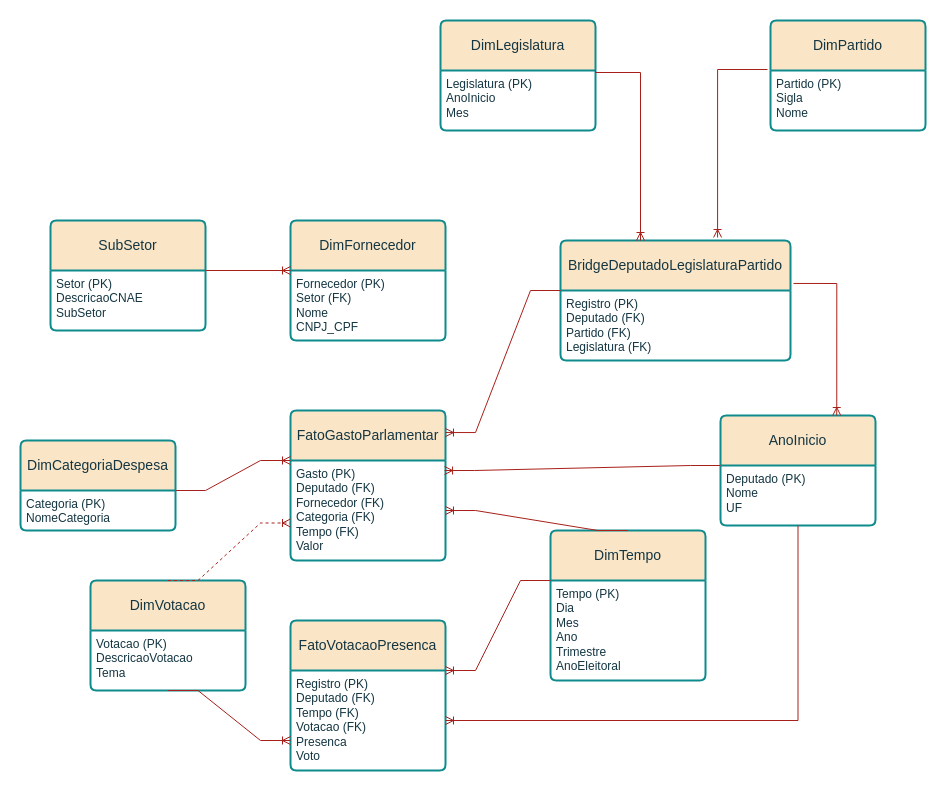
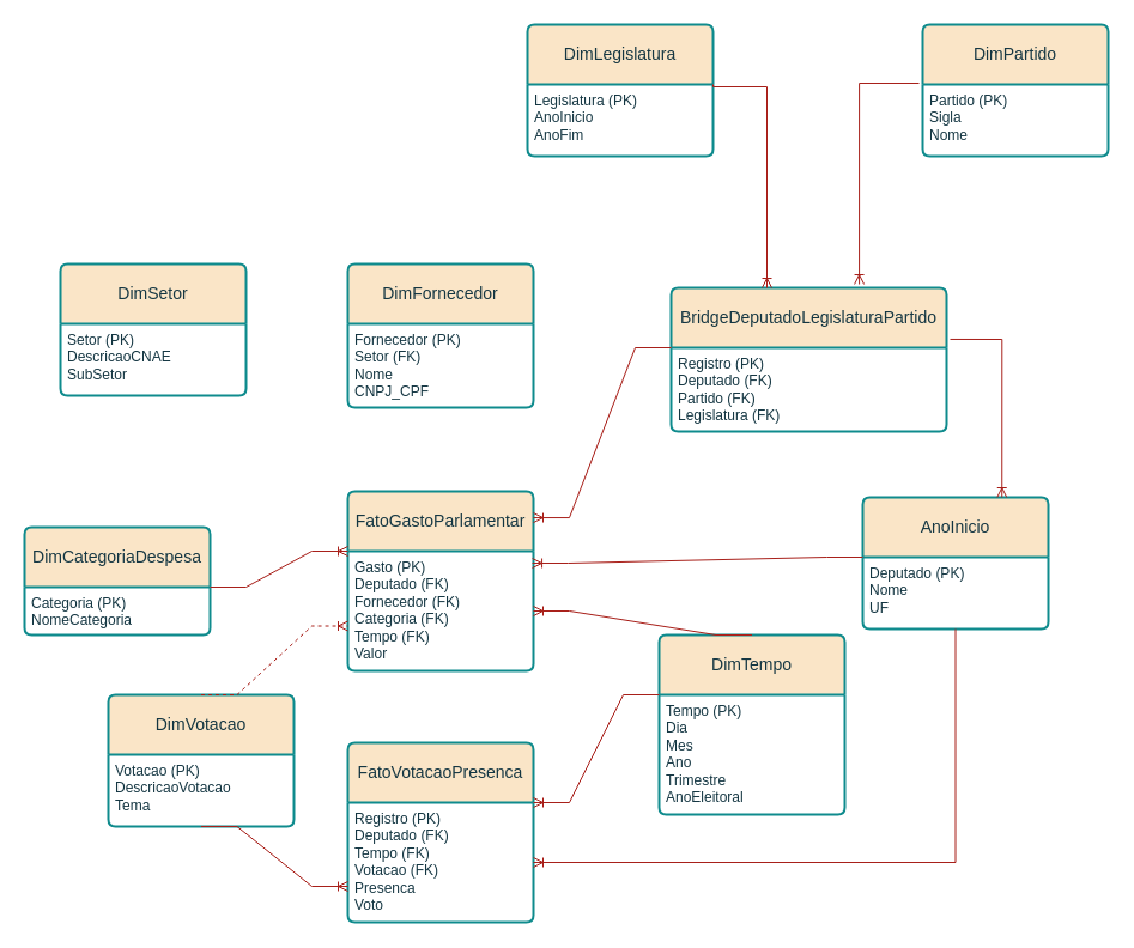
  <mxCell id="0" />
  <mxCell id="1" parent="0" />
  <mxCell id="2" value="FatoGastoParlamentar" style="swimlane;childLayout=stackLayout;horizontal=1;startSize=50;horizontalStack=0;rounded=1;fontSize=14;fontStyle=0;strokeWidth=2;resizeParent=0;resizeLast=1;shadow=0;dashed=0;align=center;arcSize=4;whiteSpace=wrap;html=1;labelBackgroundColor=none;fillColor=#FAE5C7;strokeColor=#0F8B8D;fontColor=#143642;" vertex="1" parent="1"><mxGeometry x="290" y="410" width="155" height="150" as="geometry" /></mxCell>
  <mxCell id="3" value="Gasto (PK)&lt;div&gt;Deputado (FK)&lt;br&gt;Fornecedor (FK)&lt;/div&gt;&lt;div&gt;Categoria (FK)&lt;/div&gt;&lt;div&gt;Tempo (FK)&lt;/div&gt;&lt;div&gt;Valor&lt;/div&gt;" style="align=left;strokeColor=none;fillColor=none;spacingLeft=4;spacingRight=4;fontSize=12;verticalAlign=top;resizable=0;rotatable=0;part=1;html=1;whiteSpace=wrap;labelBackgroundColor=none;fontColor=#143642;" vertex="1" parent="2"><mxGeometry y="50" width="155" height="100" as="geometry" /></mxCell>
  <mxCell id="4" value="FatoVotacaoPresenca" style="swimlane;childLayout=stackLayout;horizontal=1;startSize=50;horizontalStack=0;rounded=1;fontSize=14;fontStyle=0;strokeWidth=2;resizeParent=0;resizeLast=1;shadow=0;dashed=0;align=center;arcSize=4;whiteSpace=wrap;html=1;labelBackgroundColor=none;fillColor=#FAE5C7;strokeColor=#0F8B8D;fontColor=#143642;" vertex="1" parent="1"><mxGeometry x="290" y="620" width="155" height="150" as="geometry" /></mxCell>
  <mxCell id="5" value="Registro (PK)&lt;div&gt;Deputado (FK)&lt;/div&gt;&lt;div&gt;Tempo (FK)&lt;/div&gt;&lt;div&gt;Votacao (FK)&lt;/div&gt;&lt;div&gt;Presenca&lt;/div&gt;&lt;div&gt;Voto&lt;/div&gt;" style="align=left;strokeColor=none;fillColor=none;spacingLeft=4;spacingRight=4;fontSize=12;verticalAlign=top;resizable=0;rotatable=0;part=1;html=1;whiteSpace=wrap;labelBackgroundColor=none;fontColor=#143642;" vertex="1" parent="4"><mxGeometry y="50" width="155" height="100" as="geometry" /></mxCell>
  <mxCell id="6" value="BridgeDeputadoLegislaturaPartido" style="swimlane;childLayout=stackLayout;horizontal=1;startSize=50;horizontalStack=0;rounded=1;fontSize=14;fontStyle=0;strokeWidth=2;resizeParent=0;resizeLast=1;shadow=0;dashed=0;align=center;arcSize=4;whiteSpace=wrap;html=1;labelBackgroundColor=none;fillColor=#FAE5C7;strokeColor=#0F8B8D;fontColor=#143642;" vertex="1" parent="1"><mxGeometry x="560" y="240" width="230" height="120" as="geometry" /></mxCell>
  <mxCell id="7" value="Registro (PK)&lt;div&gt;Deputado (FK)&lt;/div&gt;&lt;div&gt;Partido (FK)&lt;/div&gt;&lt;div&gt;Legislatura (FK)&lt;/div&gt;" style="align=left;strokeColor=none;fillColor=none;spacingLeft=4;spacingRight=4;fontSize=12;verticalAlign=top;resizable=0;rotatable=0;part=1;html=1;whiteSpace=wrap;labelBackgroundColor=none;fontColor=#143642;" vertex="1" parent="6"><mxGeometry y="50" width="230" height="70" as="geometry" /></mxCell>
  <mxCell id="8" value="DimTempo" style="swimlane;childLayout=stackLayout;horizontal=1;startSize=50;horizontalStack=0;rounded=1;fontSize=14;fontStyle=0;strokeWidth=2;resizeParent=0;resizeLast=1;shadow=0;dashed=0;align=center;arcSize=4;whiteSpace=wrap;html=1;labelBackgroundColor=none;fillColor=#FAE5C7;strokeColor=#0F8B8D;fontColor=#143642;" vertex="1" parent="1"><mxGeometry x="550" y="530" width="155" height="150" as="geometry" /></mxCell>
  <mxCell id="9" value="Tempo (PK)&lt;div&gt;Dia&lt;/div&gt;&lt;div&gt;Mes&lt;/div&gt;&lt;div&gt;Ano&lt;/div&gt;&lt;div&gt;Trimestre&lt;/div&gt;&lt;div&gt;AnoEleitoral&lt;/div&gt;" style="align=left;strokeColor=none;fillColor=none;spacingLeft=4;spacingRight=4;fontSize=12;verticalAlign=top;resizable=0;rotatable=0;part=1;html=1;whiteSpace=wrap;labelBackgroundColor=none;fontColor=#143642;" vertex="1" parent="8"><mxGeometry y="50" width="155" height="100" as="geometry" /></mxCell>
  <mxCell id="10" value="DimFornecedor" style="swimlane;childLayout=stackLayout;horizontal=1;startSize=50;horizontalStack=0;rounded=1;fontSize=14;fontStyle=0;strokeWidth=2;resizeParent=0;resizeLast=1;shadow=0;dashed=0;align=center;arcSize=4;whiteSpace=wrap;html=1;labelBackgroundColor=none;fillColor=#FAE5C7;strokeColor=#0F8B8D;fontColor=#143642;" vertex="1" parent="1"><mxGeometry x="290" y="220" width="155" height="120" as="geometry" /></mxCell>
  <mxCell id="11" value="Fornecedor (PK)&lt;div&gt;Setor (FK)&lt;br&gt;&lt;div&gt;Nome&lt;/div&gt;&lt;div&gt;CNPJ_CPF&lt;/div&gt;&lt;div&gt;&lt;br&gt;&lt;/div&gt;&lt;/div&gt;" style="align=left;strokeColor=none;fillColor=none;spacingLeft=4;spacingRight=4;fontSize=12;verticalAlign=top;resizable=0;rotatable=0;part=1;html=1;whiteSpace=wrap;labelBackgroundColor=none;fontColor=#143642;" vertex="1" parent="10"><mxGeometry y="50" width="155" height="70" as="geometry" /></mxCell>
- <mxCell id="12" value="SubSetor" style="swimlane;childLayout=stackLayout;horizontal=1;startSize=50;horizontalStack=0;rounded=1;fontSize=14;fontStyle=0;strokeWidth=2;resizeParent=0;resizeLast=1;shadow=0;dashed=0;align=center;arcSize=4;whiteSpace=wrap;html=1;labelBackgroundColor=none;fillColor=#FAE5C7;strokeColor=#0F8B8D;fontColor=#143642;" vertex="1" parent="1"><mxGeometry x="50" y="220" width="155" height="110" as="geometry" /></mxCell>
+ <mxCell id="12" value="DimSetor" style="swimlane;childLayout=stackLayout;horizontal=1;startSize=50;horizontalStack=0;rounded=1;fontSize=14;fontStyle=0;strokeWidth=2;resizeParent=0;resizeLast=1;shadow=0;dashed=0;align=center;arcSize=4;whiteSpace=wrap;html=1;labelBackgroundColor=none;fillColor=#FAE5C7;strokeColor=#0F8B8D;fontColor=#143642;" vertex="1" parent="1"><mxGeometry x="50" y="220" width="155" height="110" as="geometry" /></mxCell>
  <mxCell id="13" value="&lt;div&gt;&lt;div&gt;Setor (PK)&lt;/div&gt;&lt;/div&gt;&lt;div&gt;DescricaoCNAE&lt;/div&gt;&lt;div&gt;SubSetor&lt;/div&gt;&lt;div&gt;&lt;br&gt;&lt;/div&gt;" style="align=left;strokeColor=none;fillColor=none;spacingLeft=4;spacingRight=4;fontSize=12;verticalAlign=top;resizable=0;rotatable=0;part=1;html=1;whiteSpace=wrap;labelBackgroundColor=none;fontColor=#143642;" vertex="1" parent="12"><mxGeometry y="50" width="155" height="60" as="geometry" /></mxCell>
  <mxCell id="14" value="DimCategoriaDespesa" style="swimlane;childLayout=stackLayout;horizontal=1;startSize=50;horizontalStack=0;rounded=1;fontSize=14;fontStyle=0;strokeWidth=2;resizeParent=0;resizeLast=1;shadow=0;dashed=0;align=center;arcSize=4;whiteSpace=wrap;html=1;labelBackgroundColor=none;fillColor=#FAE5C7;strokeColor=#0F8B8D;fontColor=#143642;" vertex="1" parent="1"><mxGeometry x="20" y="440" width="155" height="90" as="geometry" /></mxCell>
  <mxCell id="15" value="&lt;div&gt;&lt;div&gt;Categoria (PK)&lt;/div&gt;&lt;/div&gt;&lt;div&gt;NomeCategoria&lt;/div&gt;" style="align=left;strokeColor=none;fillColor=none;spacingLeft=4;spacingRight=4;fontSize=12;verticalAlign=top;resizable=0;rotatable=0;part=1;html=1;whiteSpace=wrap;labelBackgroundColor=none;fontColor=#143642;" vertex="1" parent="14"><mxGeometry y="50" width="155" height="40" as="geometry" /></mxCell>
  <mxCell id="16" value="AnoInicio" style="swimlane;childLayout=stackLayout;horizontal=1;startSize=50;horizontalStack=0;rounded=1;fontSize=14;fontStyle=0;strokeWidth=2;resizeParent=0;resizeLast=1;shadow=0;dashed=0;align=center;arcSize=4;whiteSpace=wrap;html=1;labelBackgroundColor=none;fillColor=#FAE5C7;strokeColor=#0F8B8D;fontColor=#143642;" vertex="1" parent="1"><mxGeometry x="720" y="415" width="155" height="110" as="geometry" /></mxCell>
  <mxCell id="17" value="Deputado (PK)&lt;div&gt;Nome&lt;/div&gt;&lt;div&gt;UF&lt;/div&gt;" style="align=left;strokeColor=none;fillColor=none;spacingLeft=4;spacingRight=4;fontSize=12;verticalAlign=top;resizable=0;rotatable=0;part=1;html=1;whiteSpace=wrap;labelBackgroundColor=none;fontColor=#143642;" vertex="1" parent="16"><mxGeometry y="50" width="155" height="60" as="geometry" /></mxCell>
  <mxCell id="18" value="DimPartido" style="swimlane;childLayout=stackLayout;horizontal=1;startSize=50;horizontalStack=0;rounded=1;fontSize=14;fontStyle=0;strokeWidth=2;resizeParent=0;resizeLast=1;shadow=0;dashed=0;align=center;arcSize=4;whiteSpace=wrap;html=1;labelBackgroundColor=none;fillColor=#FAE5C7;strokeColor=#0F8B8D;fontColor=#143642;" vertex="1" parent="1"><mxGeometry x="770" y="20" width="155" height="110" as="geometry" /></mxCell>
  <mxCell id="19" value="Partido (PK)&lt;div&gt;Sigla&lt;/div&gt;&lt;div&gt;Nome&lt;/div&gt;" style="align=left;strokeColor=none;fillColor=none;spacingLeft=4;spacingRight=4;fontSize=12;verticalAlign=top;resizable=0;rotatable=0;part=1;html=1;whiteSpace=wrap;labelBackgroundColor=none;fontColor=#143642;" vertex="1" parent="18"><mxGeometry y="50" width="155" height="60" as="geometry" /></mxCell>
  <mxCell id="20" value="DimLegislatura" style="swimlane;childLayout=stackLayout;horizontal=1;startSize=50;horizontalStack=0;rounded=1;fontSize=14;fontStyle=0;strokeWidth=2;resizeParent=0;resizeLast=1;shadow=0;dashed=0;align=center;arcSize=4;whiteSpace=wrap;html=1;labelBackgroundColor=none;fillColor=#FAE5C7;strokeColor=#0F8B8D;fontColor=#143642;" vertex="1" parent="1"><mxGeometry x="440" y="20" width="155" height="110" as="geometry" /></mxCell>
- <mxCell id="21" value="Legislatura (PK)&lt;div&gt;AnoInicio&lt;/div&gt;&lt;div&gt;Mes&lt;/div&gt;" style="align=left;strokeColor=none;fillColor=none;spacingLeft=4;spacingRight=4;fontSize=12;verticalAlign=top;resizable=0;rotatable=0;part=1;html=1;whiteSpace=wrap;labelBackgroundColor=none;fontColor=#143642;" vertex="1" parent="20"><mxGeometry y="50" width="155" height="60" as="geometry" /></mxCell>
+ <mxCell id="21" value="Legislatura (PK)&lt;div&gt;AnoInicio&lt;/div&gt;&lt;div&gt;AnoFim&lt;/div&gt;" style="align=left;strokeColor=none;fillColor=none;spacingLeft=4;spacingRight=4;fontSize=12;verticalAlign=top;resizable=0;rotatable=0;part=1;html=1;whiteSpace=wrap;labelBackgroundColor=none;fontColor=#143642;" vertex="1" parent="20"><mxGeometry y="50" width="155" height="60" as="geometry" /></mxCell>
  <mxCell id="22" value="DimVotacao" style="swimlane;childLayout=stackLayout;horizontal=1;startSize=50;horizontalStack=0;rounded=1;fontSize=14;fontStyle=0;strokeWidth=2;resizeParent=0;resizeLast=1;shadow=0;dashed=0;align=center;arcSize=4;whiteSpace=wrap;html=1;labelBackgroundColor=none;fillColor=#FAE5C7;strokeColor=#0F8B8D;fontColor=#143642;" vertex="1" parent="1"><mxGeometry x="90" y="580" width="155" height="110" as="geometry" /></mxCell>
  <mxCell id="23" value="Votacao (PK)&lt;div&gt;DescricaoVotacao&lt;/div&gt;&lt;div&gt;Tema&lt;/div&gt;" style="align=left;strokeColor=none;fillColor=none;spacingLeft=4;spacingRight=4;fontSize=12;verticalAlign=top;resizable=0;rotatable=0;part=1;html=1;whiteSpace=wrap;labelBackgroundColor=none;fontColor=#143642;" vertex="1" parent="22"><mxGeometry y="50" width="155" height="60" as="geometry" /></mxCell>
  <mxCell id="24" value="" style="edgeStyle=entityRelationEdgeStyle;fontSize=12;html=1;endArrow=ERoneToMany;rounded=0;exitX=0;exitY=0;exitDx=0;exitDy=0;entryX=0.994;entryY=0.1;entryDx=0;entryDy=0;labelBackgroundColor=none;strokeColor=#A8201A;fontColor=default;entryPerimeter=0;" edge="1" parent="1" source="17" target="3"><mxGeometry width="100" height="100" relative="1" as="geometry"><mxPoint x="530" y="390" as="sourcePoint" /><mxPoint x="630" y="290" as="targetPoint" /></mxGeometry></mxCell>
  <mxCell id="25" value="" style="edgeStyle=entityRelationEdgeStyle;fontSize=12;html=1;endArrow=ERoneToMany;rounded=0;entryX=0;entryY=0;entryDx=0;entryDy=0;exitX=1;exitY=0;exitDx=0;exitDy=0;labelBackgroundColor=none;strokeColor=#A8201A;fontColor=default;" edge="1" parent="1" source="15" target="3"><mxGeometry width="100" height="100" relative="1" as="geometry"><mxPoint x="87.5" y="375" as="sourcePoint" /><mxPoint x="260" y="375" as="targetPoint" /><Array as="points"><mxPoint x="180" y="310" /><mxPoint x="170" y="400" /><mxPoint x="160" y="420" /></Array></mxGeometry></mxCell>
  <mxCell id="26" value="" style="edgeStyle=entityRelationEdgeStyle;fontSize=12;html=1;endArrow=ERoneToMany;rounded=0;entryX=1;entryY=0.147;entryDx=0;entryDy=0;exitX=0;exitY=0;exitDx=0;exitDy=0;entryPerimeter=0;labelBackgroundColor=none;strokeColor=#A8201A;fontColor=default;" edge="1" parent="1" source="7" target="2"><mxGeometry width="100" height="100" relative="1" as="geometry"><mxPoint x="230" y="650" as="sourcePoint" /><mxPoint x="296.96" y="520" as="targetPoint" /><Array as="points"><mxPoint x="250" y="709" /><mxPoint x="106.96" y="555" /><mxPoint x="236.96" y="595" /><mxPoint x="116.96" y="525" /><mxPoint x="156.96" y="545" /><mxPoint x="736.96" y="535" /></Array></mxGeometry></mxCell>
  <mxCell id="27" value="" style="edgeStyle=entityRelationEdgeStyle;fontSize=12;html=1;endArrow=ERoneToMany;rounded=0;entryX=0;entryY=0.75;entryDx=0;entryDy=0;labelBackgroundColor=none;strokeColor=#A8201A;fontColor=default;exitX=0.5;exitY=0;exitDx=0;exitDy=0;dashed=1;" edge="1" parent="1" source="22" target="2"><mxGeometry width="100" height="100" relative="1" as="geometry"><mxPoint x="108" y="620" as="sourcePoint" /><mxPoint x="260" y="850" as="targetPoint" /><Array as="points"><mxPoint x="108" y="590" /><mxPoint x="100" y="540" /></Array></mxGeometry></mxCell>
  <mxCell id="28" value="" style="edgeStyle=entityRelationEdgeStyle;fontSize=12;html=1;endArrow=none;rounded=0;labelBackgroundColor=none;strokeColor=#A8201A;fontColor=default;startArrow=ERoneToMany;startFill=0;endFill=0;entryX=0.5;entryY=0;entryDx=0;entryDy=0;exitX=1;exitY=0.5;exitDx=0;exitDy=0;" edge="1" parent="1" source="3" target="8"><mxGeometry width="100" height="100" relative="1" as="geometry"><mxPoint x="450" y="500" as="sourcePoint" /><mxPoint x="730" y="540" as="targetPoint" /></mxGeometry></mxCell>
  <mxCell id="29" value="" style="edgeStyle=entityRelationEdgeStyle;fontSize=12;html=1;endArrow=ERoneToMany;rounded=0;strokeColor=#A8201A;fontColor=#143642;fillColor=#FAE5C7;exitX=0.5;exitY=1;exitDx=0;exitDy=0;" edge="1" parent="1" source="23"><mxGeometry width="100" height="100" relative="1" as="geometry"><mxPoint x="190" y="840" as="sourcePoint" /><mxPoint x="290" y="740" as="targetPoint" /></mxGeometry></mxCell>
  <mxCell id="30" value="" style="edgeStyle=entityRelationEdgeStyle;fontSize=12;html=1;endArrow=none;rounded=0;strokeColor=#A8201A;fontColor=#143642;fillColor=#FAE5C7;startArrow=ERoneToMany;startFill=0;endFill=0;exitX=1;exitY=0;exitDx=0;exitDy=0;entryX=0;entryY=0;entryDx=0;entryDy=0;" edge="1" parent="1" source="5" target="9"><mxGeometry width="100" height="100" relative="1" as="geometry"><mxPoint x="460" y="880" as="sourcePoint" /><mxPoint x="560" y="780" as="targetPoint" /></mxGeometry></mxCell>
  <mxCell id="31" value="" style="edgeStyle=orthogonalEdgeStyle;fontSize=12;html=1;endArrow=none;rounded=0;strokeColor=#A8201A;fontColor=#143642;fillColor=#FAE5C7;startArrow=ERoneToMany;startFill=0;endFill=0;exitX=1;exitY=0.5;exitDx=0;exitDy=0;entryX=0.5;entryY=1;entryDx=0;entryDy=0;jumpStyle=none;jumpSize=6;" edge="1" parent="1" source="5" target="17"><mxGeometry width="100" height="100" relative="1" as="geometry"><mxPoint x="490" y="759.5" as="sourcePoint" /><mxPoint x="817.5" y="574.5" as="targetPoint" /></mxGeometry></mxCell>
  <mxCell id="32" value="" style="edgeStyle=orthogonalEdgeStyle;fontSize=12;html=1;endArrow=ERoneToMany;rounded=0;strokeColor=#A8201A;fontColor=#143642;fillColor=#FAE5C7;exitX=1.013;exitY=0.358;exitDx=0;exitDy=0;exitPerimeter=0;entryX=0.75;entryY=0;entryDx=0;entryDy=0;" edge="1" parent="1" source="6" target="16"><mxGeometry width="100" height="100" relative="1" as="geometry"><mxPoint x="900" y="360" as="sourcePoint" /><mxPoint x="900" y="370" as="targetPoint" /><Array as="points"><mxPoint x="836" y="283" /></Array></mxGeometry></mxCell>
  <mxCell id="33" value="" style="edgeStyle=orthogonalEdgeStyle;fontSize=12;html=1;endArrow=none;rounded=0;strokeColor=#A8201A;fontColor=#143642;fillColor=#FAE5C7;exitX=0.683;exitY=-0.025;exitDx=0;exitDy=0;exitPerimeter=0;startArrow=ERoneToMany;startFill=0;endFill=0;" edge="1" parent="1" source="6"><mxGeometry width="100" height="100" relative="1" as="geometry"><mxPoint x="720" y="180" as="sourcePoint" /><mxPoint x="767" y="69" as="targetPoint" /><Array as="points"><mxPoint x="717" y="69" /></Array></mxGeometry></mxCell>
  <mxCell id="34" value="" style="edgeStyle=orthogonalEdgeStyle;fontSize=12;html=1;endArrow=none;rounded=0;strokeColor=#A8201A;fontColor=#143642;fillColor=#FAE5C7;exitX=0.683;exitY=-0.025;exitDx=0;exitDy=0;exitPerimeter=0;startArrow=ERoneToMany;startFill=0;endFill=0;entryX=1;entryY=0;entryDx=0;entryDy=0;" edge="1" parent="1" target="21"><mxGeometry width="100" height="100" relative="1" as="geometry"><mxPoint x="640" y="240" as="sourcePoint" /><mxPoint x="690" y="72" as="targetPoint" /><Array as="points"><mxPoint x="640" y="72" /><mxPoint x="595" y="72" /></Array></mxGeometry></mxCell>
- <mxCell id="35" value="" style="fontSize=12;html=1;endArrow=ERoneToMany;rounded=0;entryX=0;entryY=0;entryDx=0;entryDy=0;exitX=1;exitY=0;exitDx=0;exitDy=0;labelBackgroundColor=none;strokeColor=#A8201A;fontColor=default;" edge="1" parent="1" source="13" target="11"><mxGeometry width="100" height="100" relative="1" as="geometry"><mxPoint x="265" y="150" as="sourcePoint" /><mxPoint x="380" y="120" as="targetPoint" /></mxGeometry></mxCell>
